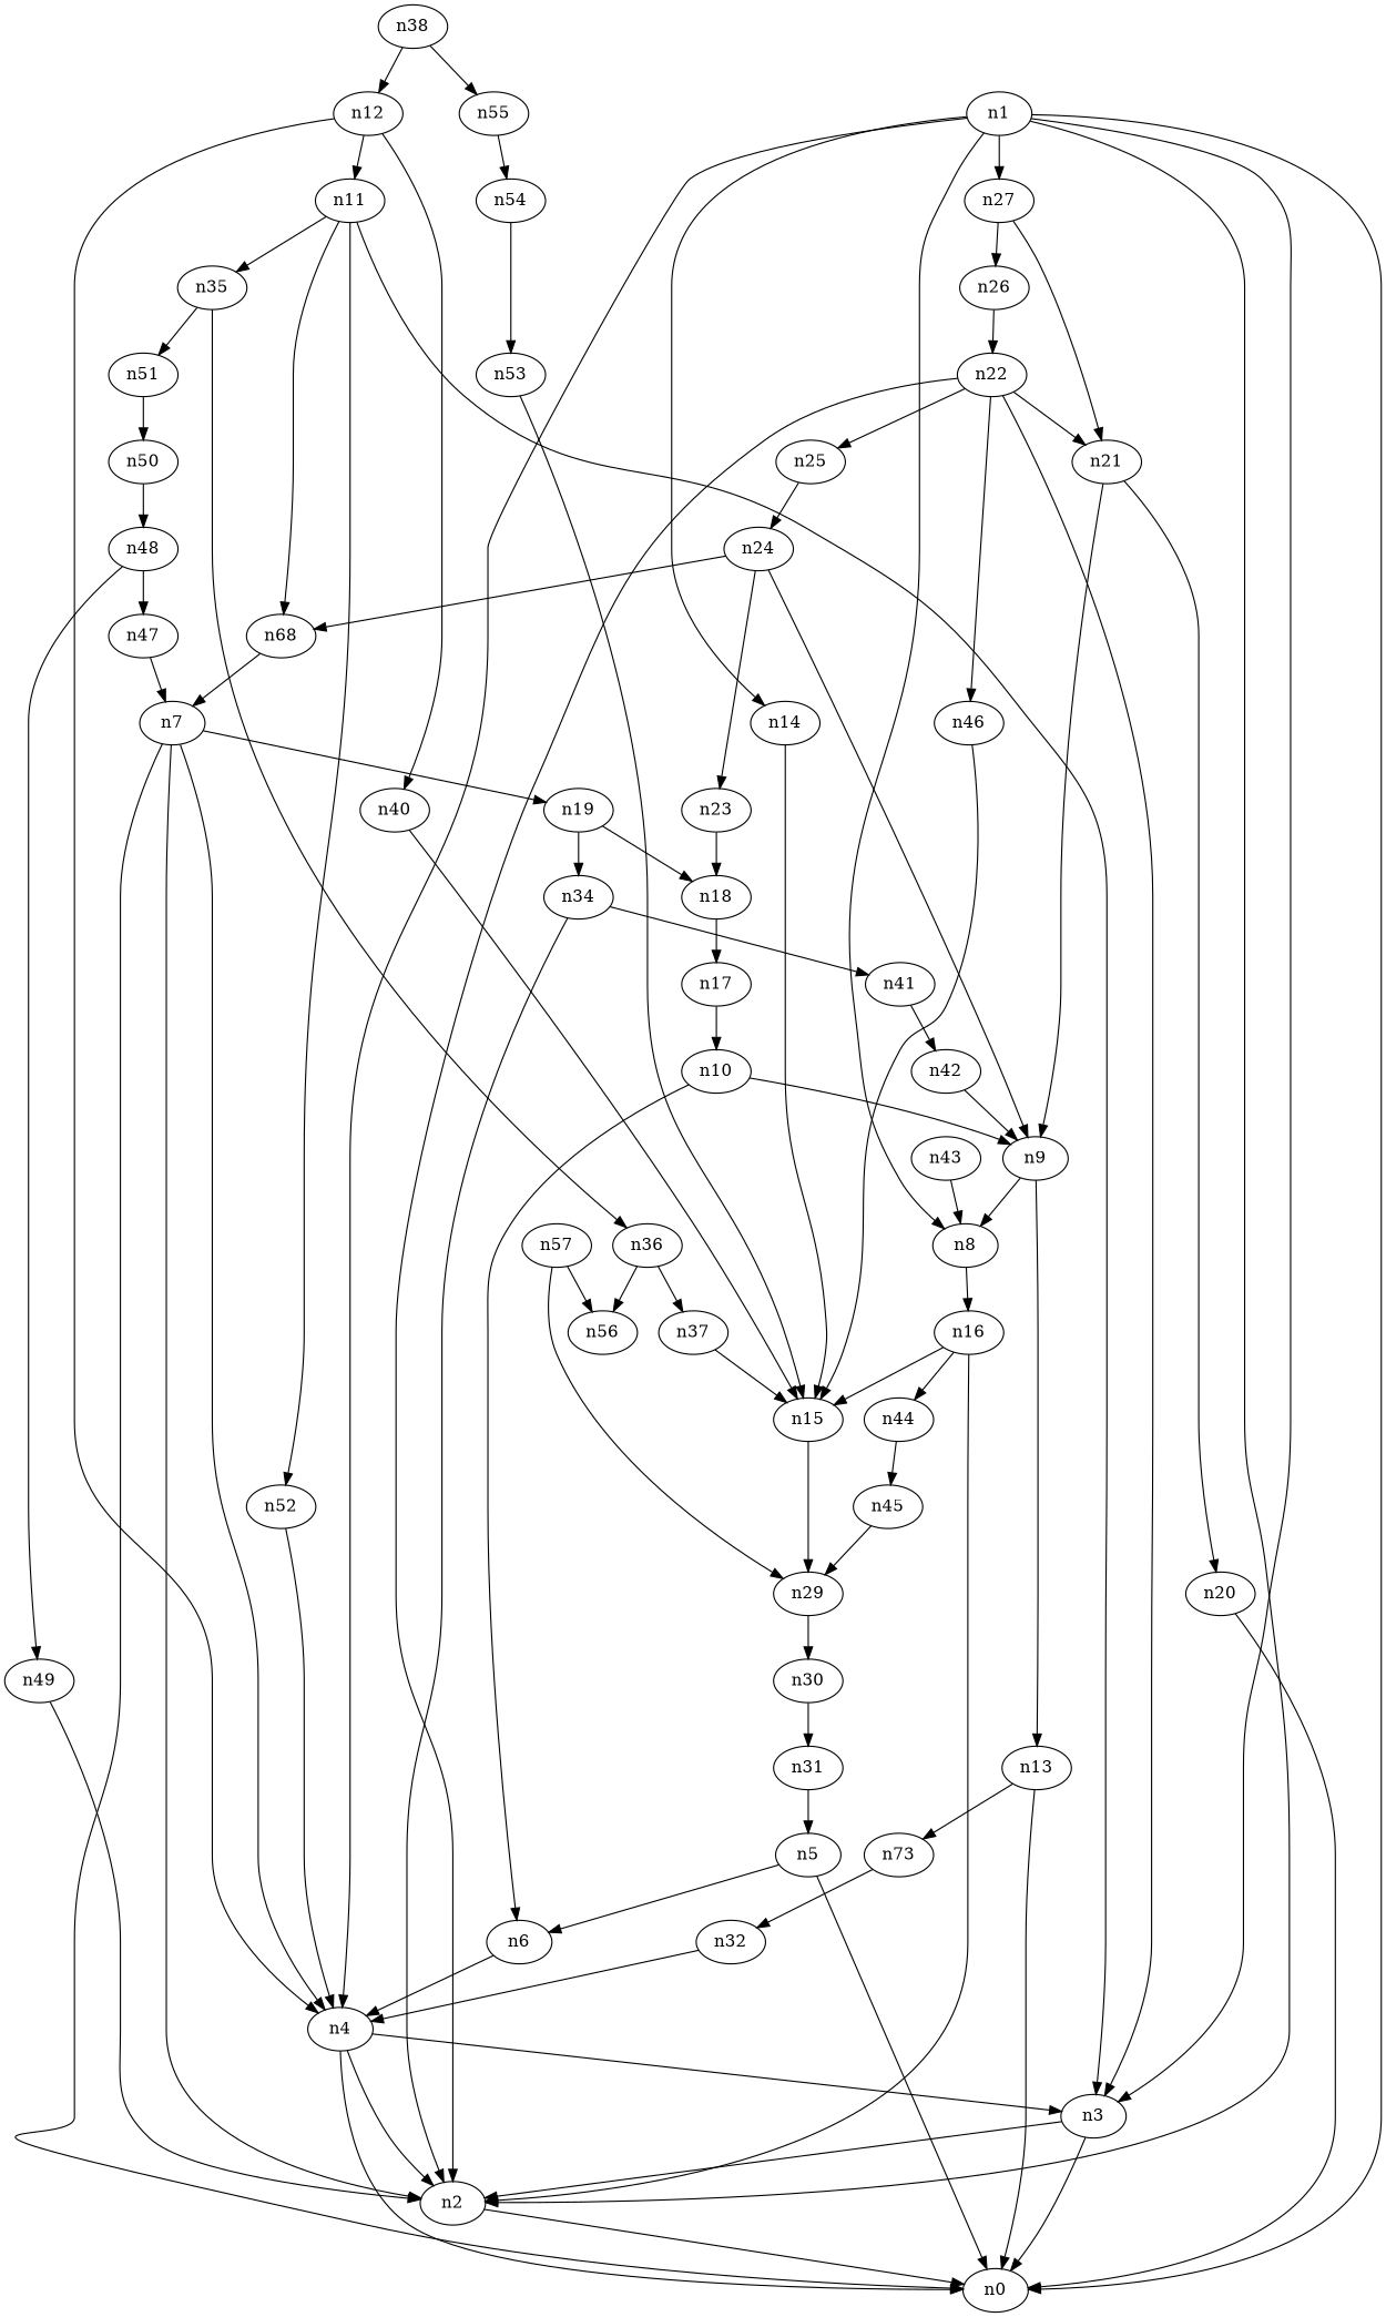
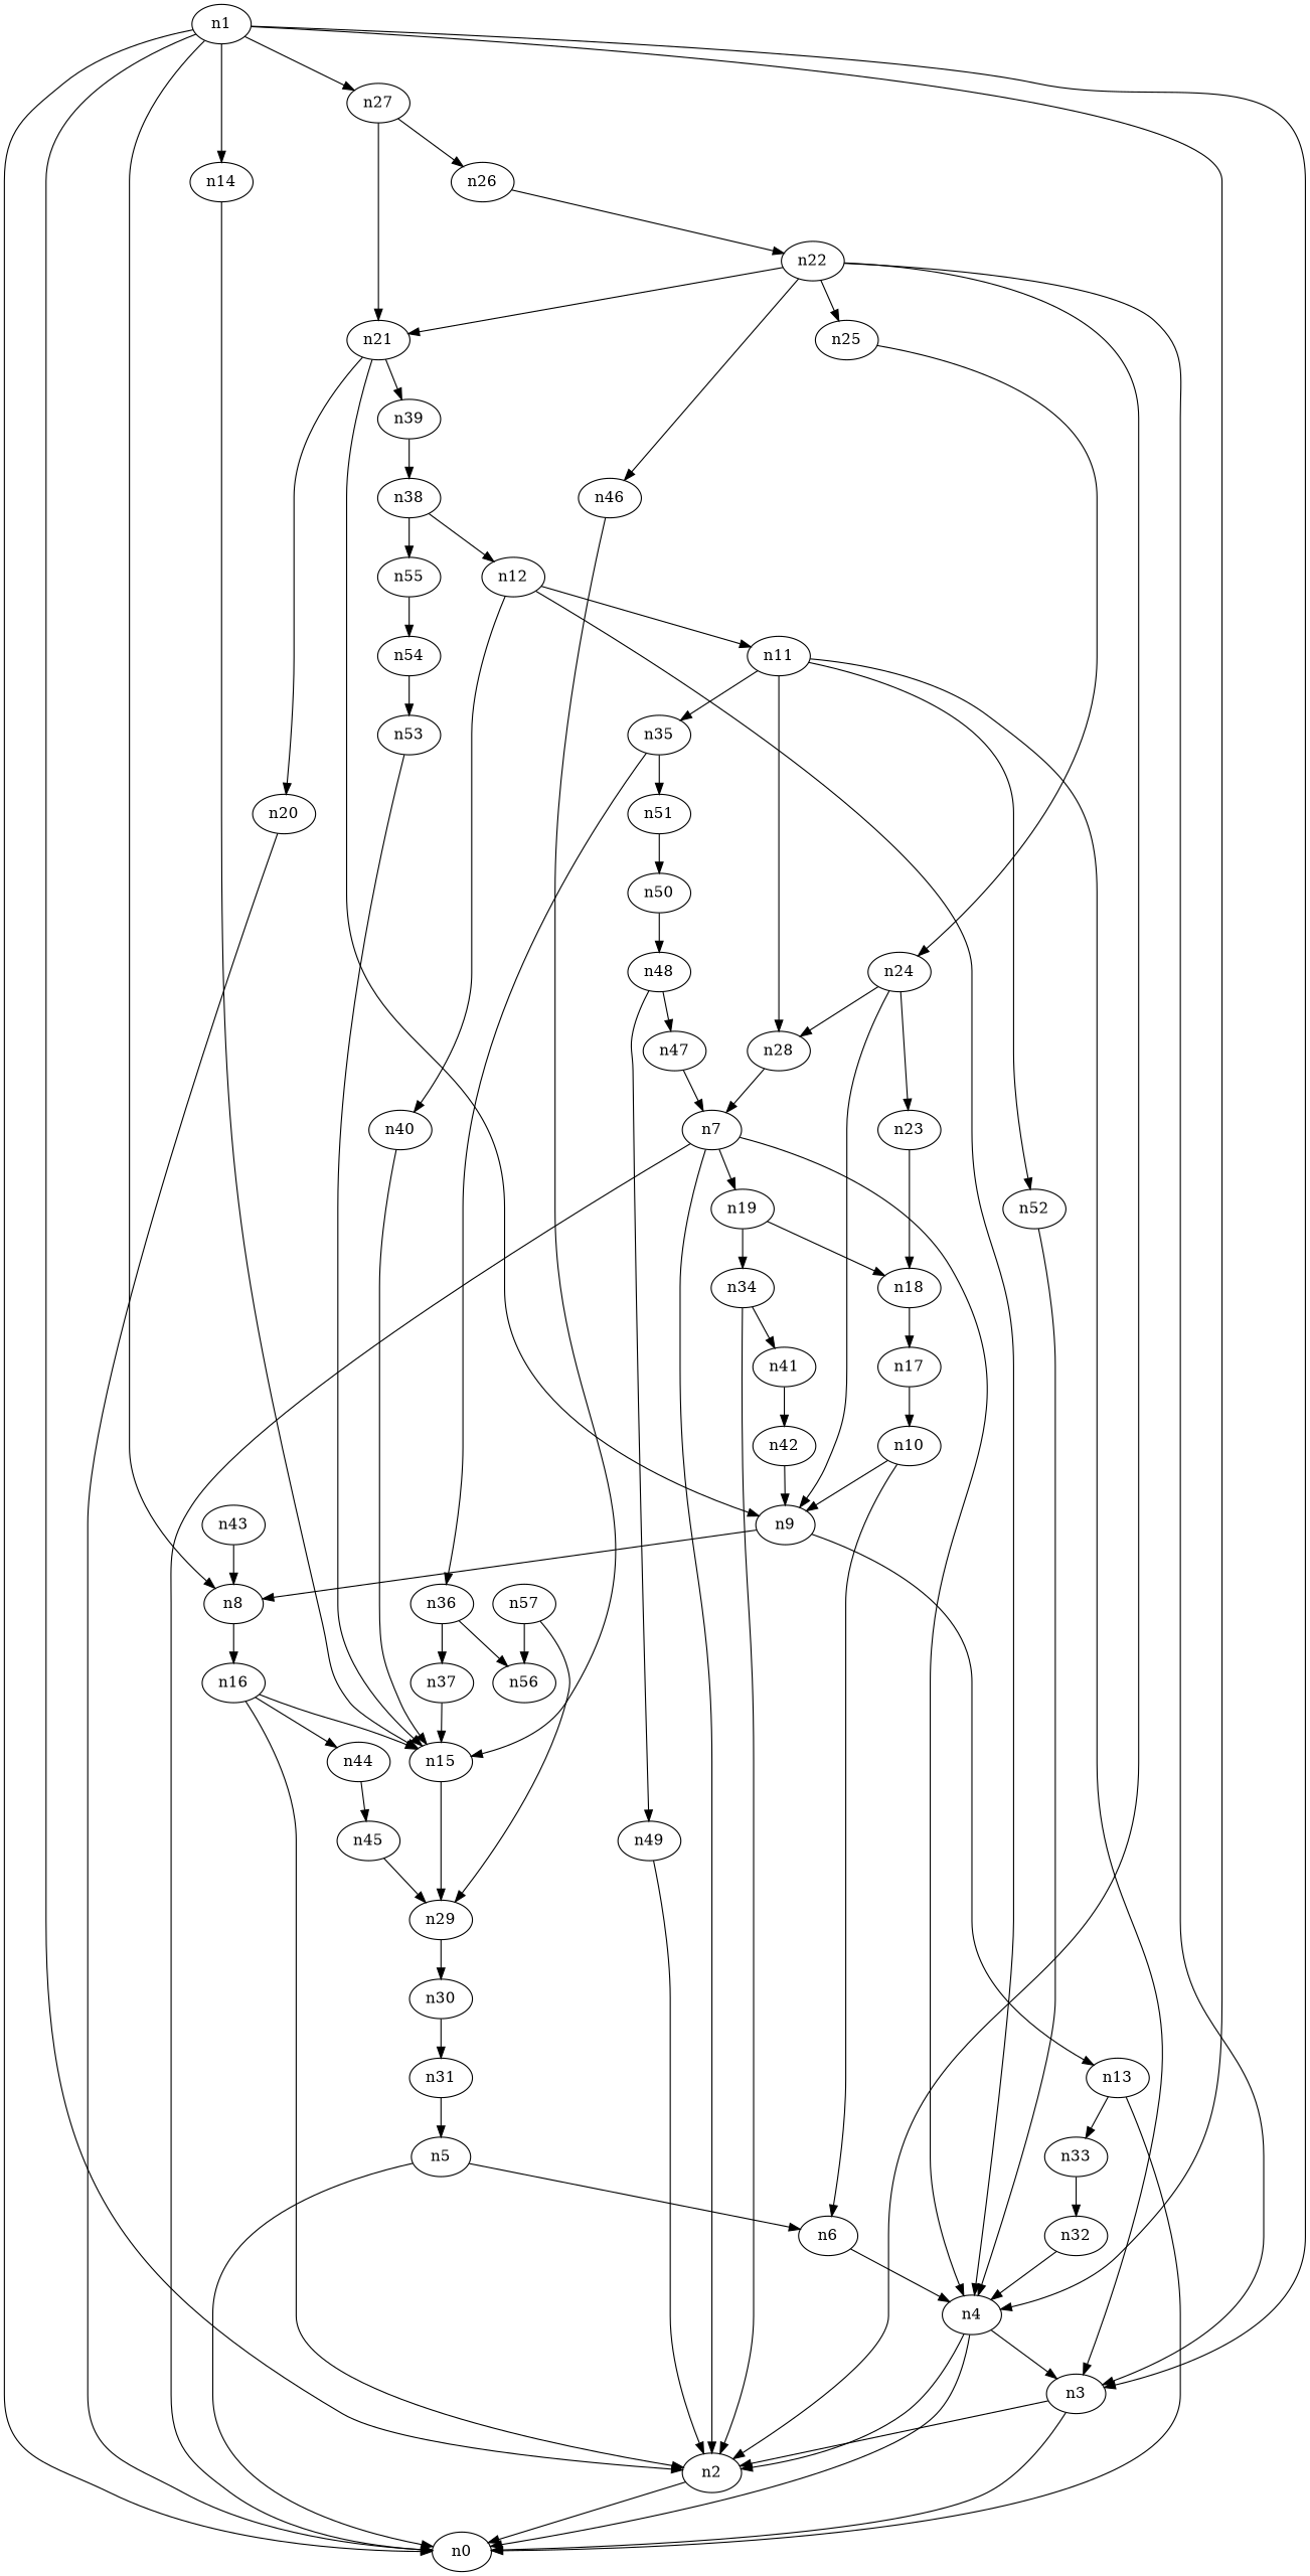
  digraph {
    n1
    n0
    n2
    n3
    n4
    n8
    n14
    n27
    n16
    n15
    n21
    n26
    n31
    n5
    n44
    n29
    n9
    n20
+   n39
    n22
    n6
    n7
    n19
    n18
    n34
    n17
    n41
    n45
    n13
-   n33 [label=n73]
+   n33
    n32
    n10
    n11
-   n28 [label=n68]
+   n28
    n35
    n52
    n36
    n51
    n37
    n56
    n50
    n12
    n40
    n30
    n42
    n38
    n55
    n25
    n46
    n24
    n23
    n48
    n57
    n54
    n53
    n43
    n47
    n49
    n1 -> n0
    n1 -> n2
    n1 -> n3
    n1 -> n4
    n1 -> n8
    n1 -> n14
    n1 -> n27
    n2 -> n0
    n3 -> n0
    n3 -> n2
    n4 -> n0
    n4 -> n2
    n4 -> n3
    n8 -> n16
    n14 -> n15
    n27 -> n21
    n27 -> n26
    n16 -> n2
    n16 -> n15
    n16 -> n44
    n15 -> n29
    n21 -> n9
    n21 -> n20
+   n21 -> n39
    n26 -> n22
    n31 -> n5
    n5 -> n0
    n5 -> n6
    n44 -> n45
    n29 -> n30
    n9 -> n8
    n9 -> n13
    n20 -> n0
+   n39 -> n38
    n22 -> n2
    n22 -> n3
    n22 -> n21
    n22 -> n25
    n22 -> n46
    n6 -> n4
    n7 -> n0
    n7 -> n2
    n7 -> n4
    n7 -> n19
    n19 -> n18
    n19 -> n34
    n18 -> n17
    n34 -> n2
    n34 -> n41
    n17 -> n10
    n41 -> n42
    n45 -> n29
    n13 -> n0
    n13 -> n33
    n33 -> n32
    n32 -> n4
    n10 -> n9
    n10 -> n6
    n11 -> n3
    n11 -> n28
    n11 -> n35
    n11 -> n52
    n28 -> n7
    n35 -> n36
    n35 -> n51
    n52 -> n4
    n36 -> n37
    n36 -> n56
    n51 -> n50
    n37 -> n15
    n50 -> n48
    n12 -> n4
    n12 -> n11
    n12 -> n40
    n40 -> n15
    n30 -> n31
    n42 -> n9
    n38 -> n12
    n38 -> n55
    n55 -> n54
    n25 -> n24
    n46 -> n15
    n24 -> n9
    n24 -> n28
    n24 -> n23
    n23 -> n18
    n48 -> n47
    n48 -> n49
    n57 -> n29
    n57 -> n56
    n54 -> n53
    n53 -> n15
    n43 -> n8
    n47 -> n7
    n49 -> n2
  }
